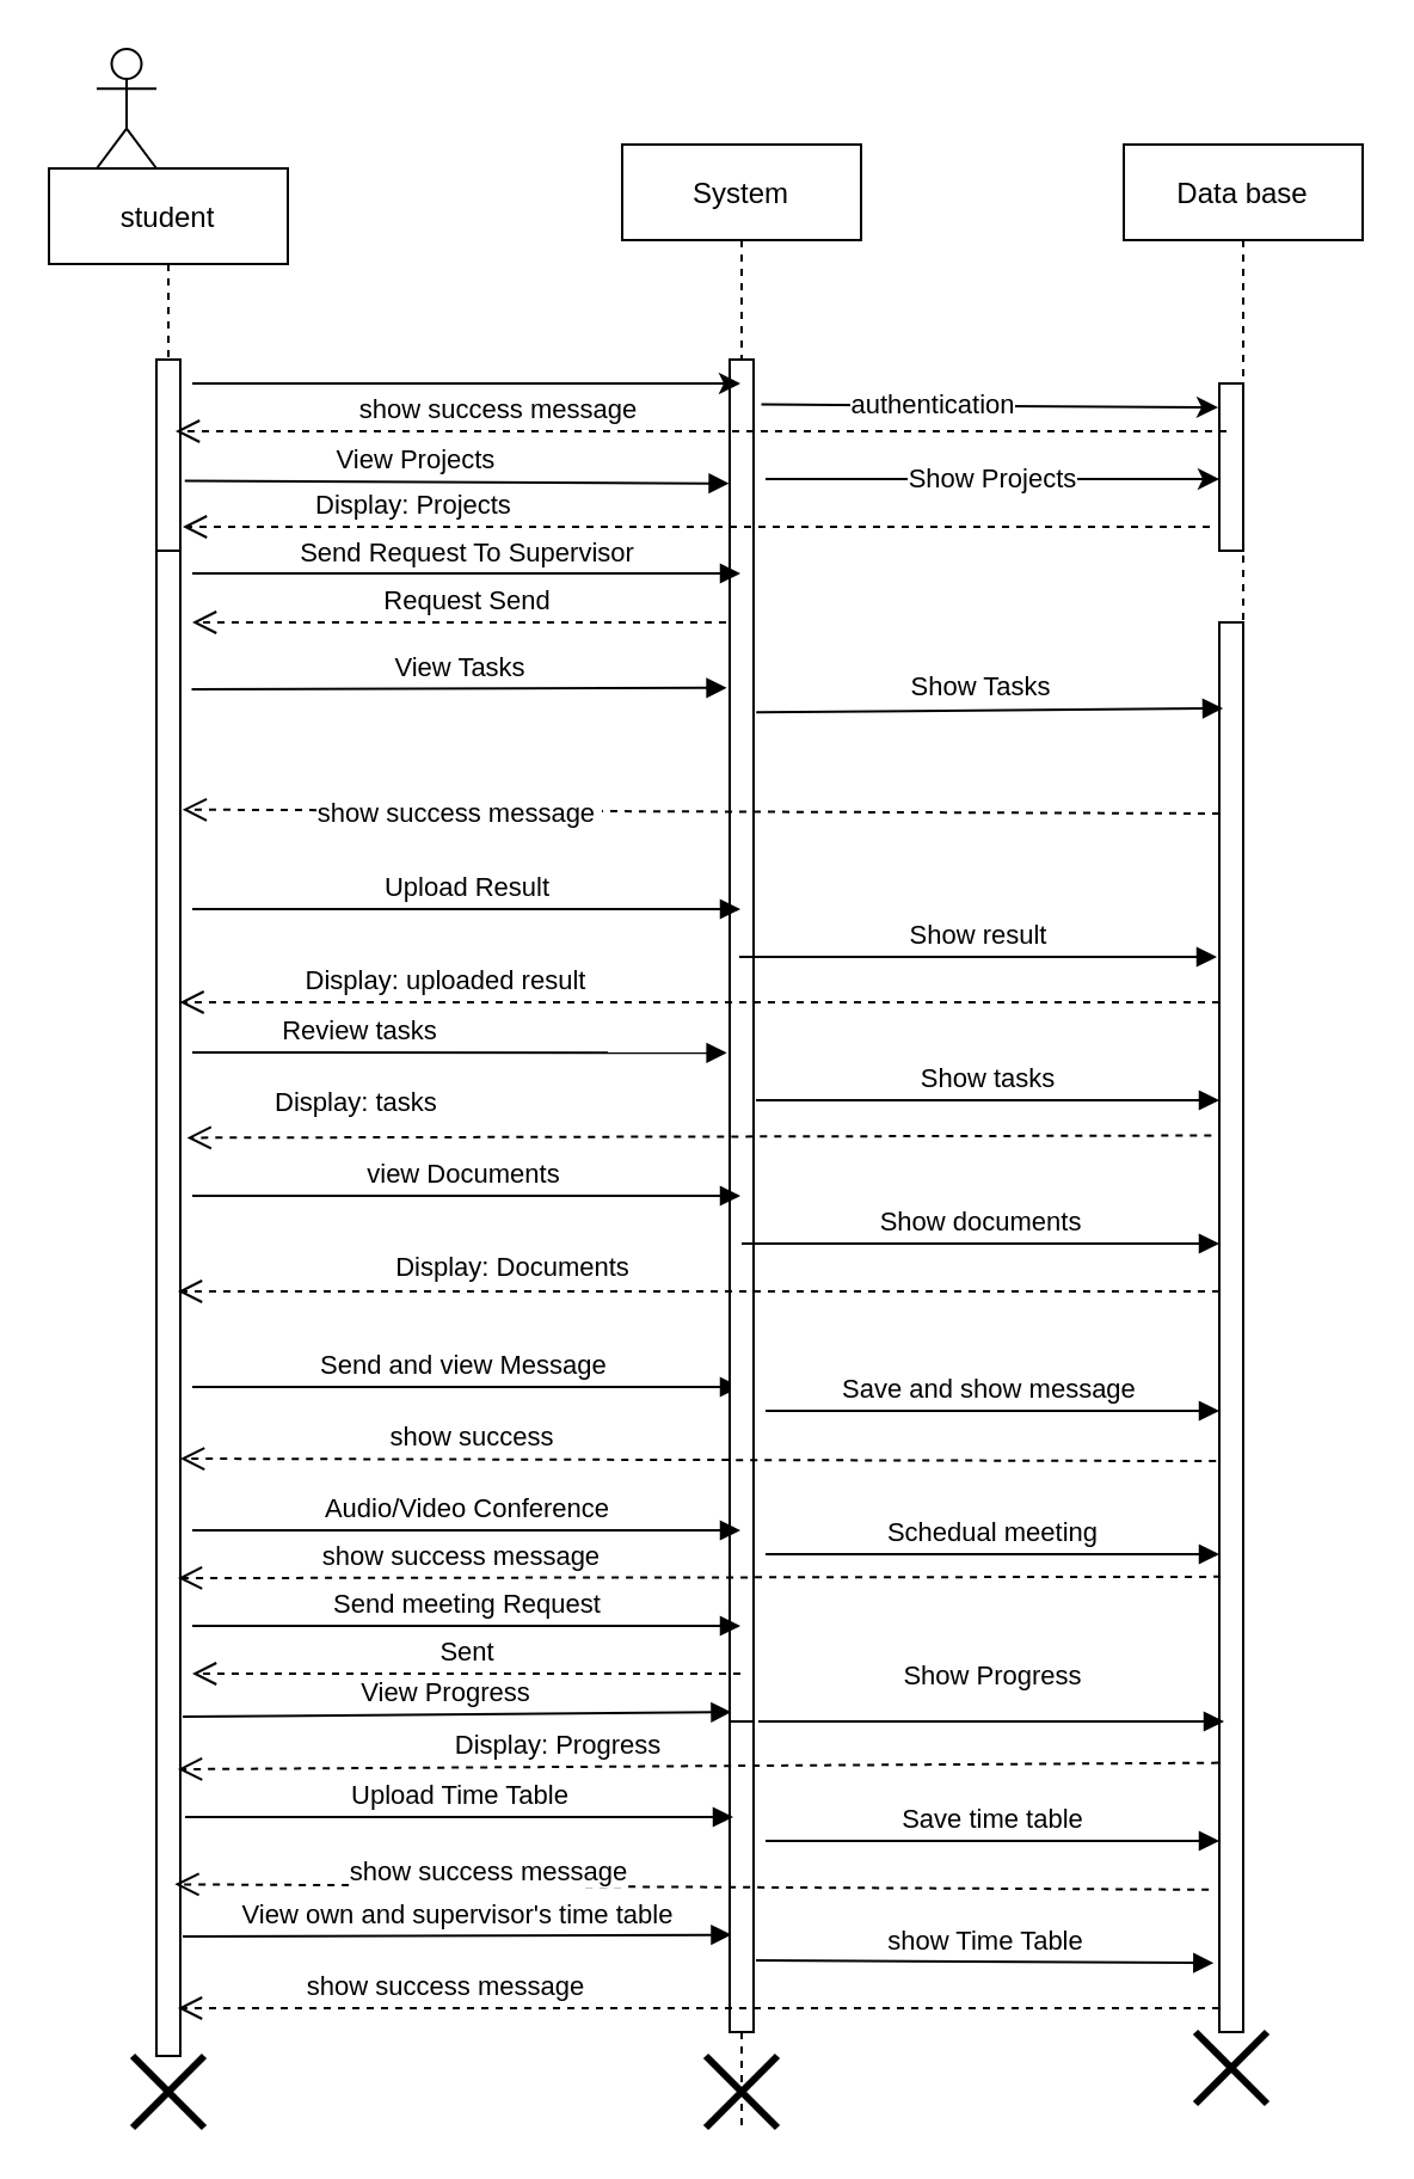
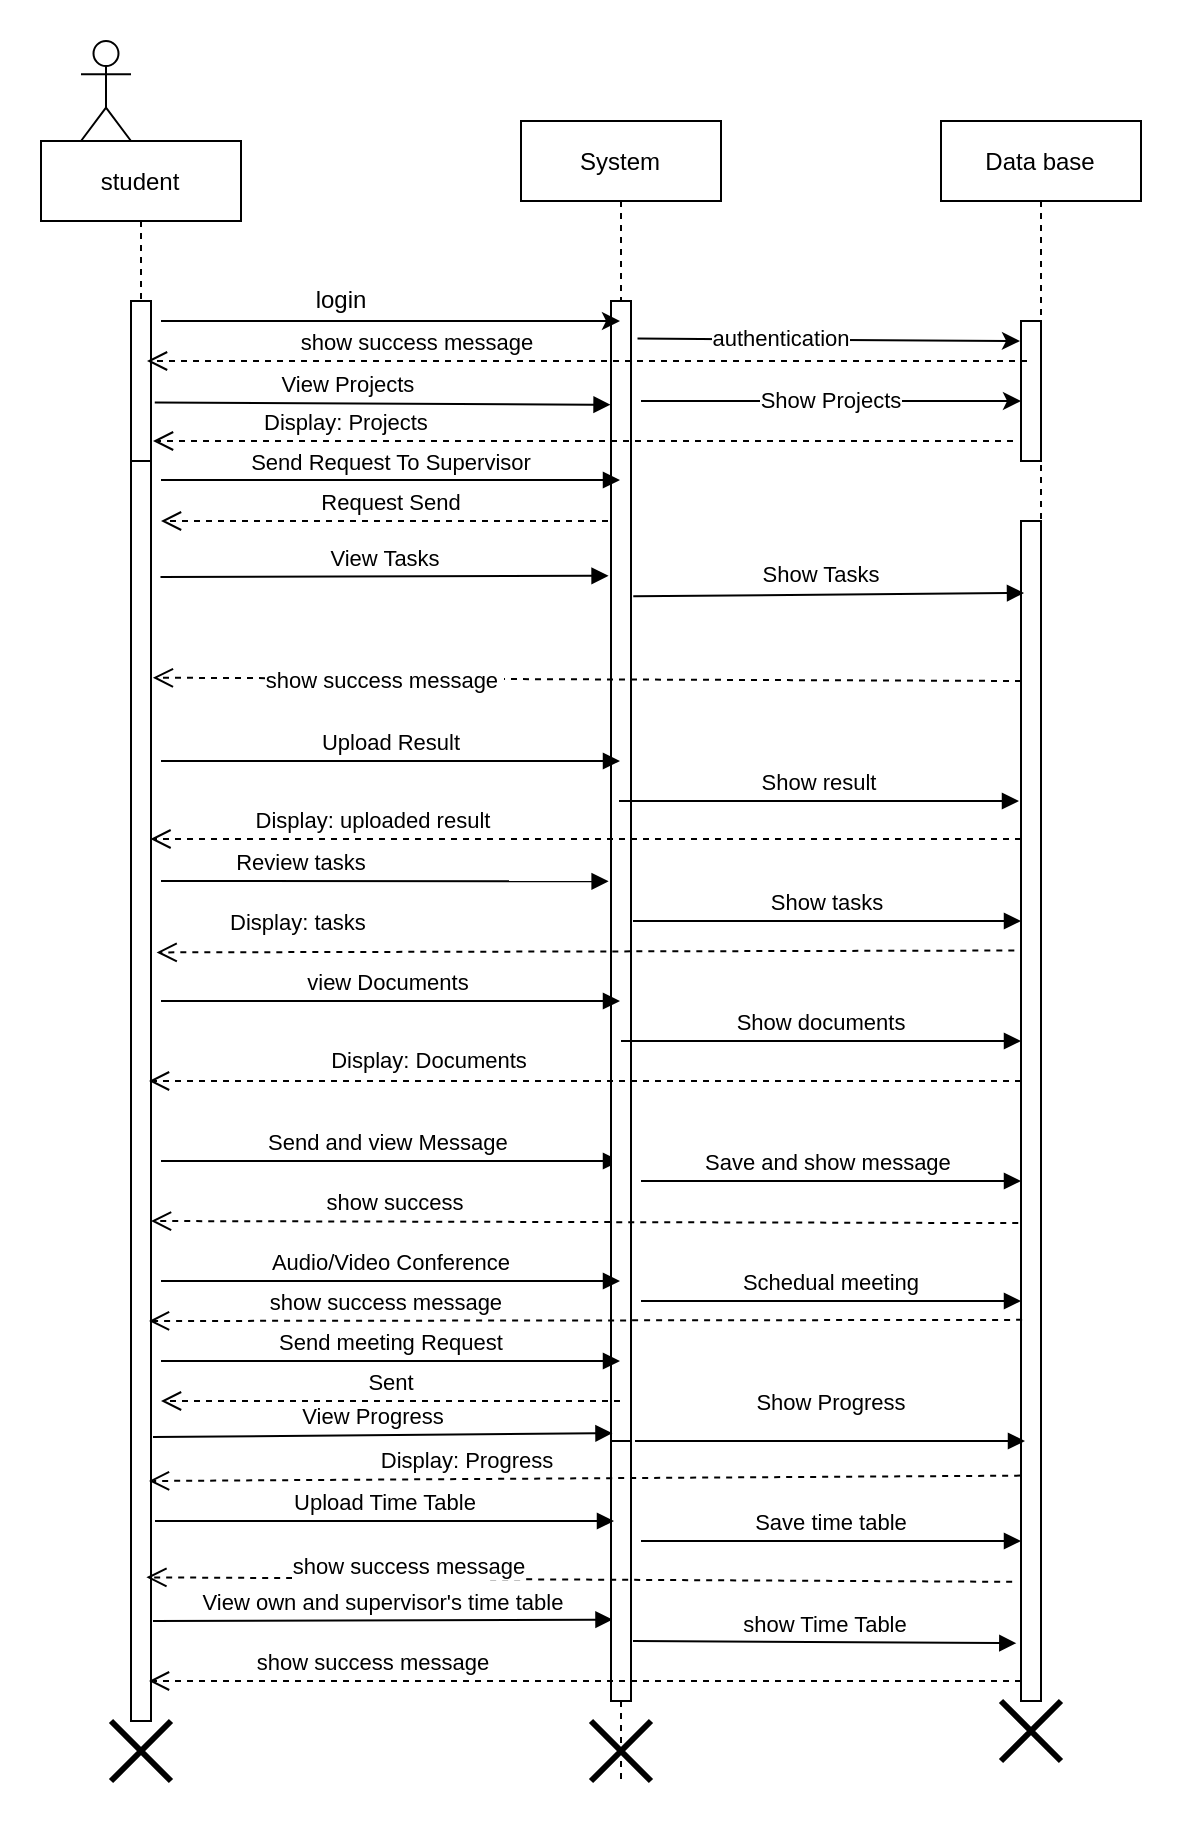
  <mxCell id="0" />
  <mxCell id="1" parent="0" />
  <mxCell id="2" value="student" style="shape=umlLifeline;perimeter=lifelinePerimeter;container=1;collapsible=0;recursiveResize=0;rounded=0;shadow=0;strokeWidth=1;" parent="1" vertex="1"><mxGeometry x="20" y="70" width="100" height="790" as="geometry" /></mxCell>
  <mxCell id="3" value="" style="points=[];perimeter=orthogonalPerimeter;rounded=0;shadow=0;strokeWidth=1;" parent="2" vertex="1"><mxGeometry x="45" y="80" width="10" height="80" as="geometry" /></mxCell>
  <mxCell id="4" value="" style="points=[];perimeter=orthogonalPerimeter;rounded=0;shadow=0;strokeWidth=1;" parent="2" vertex="1"><mxGeometry x="45" y="160" width="10" height="630" as="geometry" /></mxCell>
  <mxCell id="5" value="Request Send" style="html=1;verticalAlign=bottom;endArrow=open;dashed=1;endSize=8;rounded=0;" parent="2" source="8" edge="1"><mxGeometry relative="1" as="geometry"><mxPoint x="140" y="190" as="sourcePoint" /><mxPoint x="60" y="190" as="targetPoint" /></mxGeometry></mxCell>
  <mxCell id="6" value="Send and view Message&amp;nbsp;" style="html=1;verticalAlign=bottom;endArrow=block;rounded=0;" parent="2" target="8" edge="1"><mxGeometry width="80" relative="1" as="geometry"><mxPoint x="60" y="510" as="sourcePoint" /><mxPoint x="140" y="510" as="targetPoint" /></mxGeometry></mxCell>
  <mxCell id="7" value="View own and supervisor's time table" style="html=1;verticalAlign=bottom;endArrow=block;rounded=0;entryX=0.074;entryY=0.687;entryDx=0;entryDy=0;entryPerimeter=0;" parent="2" target="13" edge="1"><mxGeometry width="80" relative="1" as="geometry"><mxPoint x="56" y="740" as="sourcePoint" /><mxPoint x="278.81" y="738.4" as="targetPoint" /></mxGeometry></mxCell>
  <mxCell id="8" value="System" style="shape=umlLifeline;perimeter=lifelinePerimeter;container=1;collapsible=0;recursiveResize=0;rounded=0;shadow=0;strokeWidth=1;" parent="1" vertex="1"><mxGeometry x="260" y="60" width="100" height="830" as="geometry" /></mxCell>
  <mxCell id="9" value="" style="points=[];perimeter=orthogonalPerimeter;rounded=0;shadow=0;strokeWidth=1;" parent="8" vertex="1"><mxGeometry x="45" y="90" width="10" height="570" as="geometry" /></mxCell>
  <mxCell id="10" value="Save time table" style="html=1;verticalAlign=bottom;endArrow=block;rounded=0;" parent="8" edge="1"><mxGeometry width="80" relative="1" as="geometry"><mxPoint x="60" y="710" as="sourcePoint" /><mxPoint x="250" y="710" as="targetPoint" /></mxGeometry></mxCell>
  <mxCell id="11" value="show Time Table" style="html=1;verticalAlign=bottom;endArrow=block;rounded=0;entryX=-0.234;entryY=0.951;entryDx=0;entryDy=0;entryPerimeter=0;" parent="8" target="15" edge="1"><mxGeometry width="80" relative="1" as="geometry"><mxPoint x="56" y="760" as="sourcePoint" /><mxPoint x="246" y="762.27" as="targetPoint" /></mxGeometry></mxCell>
  <mxCell id="12" value="" style="shape=umlDestroy;whiteSpace=wrap;html=1;strokeWidth=3;" parent="8" vertex="1"><mxGeometry x="35" y="800" width="30" height="30" as="geometry" /></mxCell>
  <mxCell id="13" value="" style="html=1;points=[];perimeter=orthogonalPerimeter;" parent="8" vertex="1"><mxGeometry x="45" y="660" width="10" height="130" as="geometry" /></mxCell>
  <mxCell id="14" value="Data base" style="shape=umlLifeline;perimeter=lifelinePerimeter;container=1;collapsible=0;recursiveResize=0;rounded=0;shadow=0;strokeWidth=1;" parent="1" vertex="1"><mxGeometry x="470" y="60" width="100" height="790" as="geometry" /></mxCell>
  <mxCell id="15" value="" style="points=[];perimeter=orthogonalPerimeter;rounded=0;shadow=0;strokeWidth=1;" parent="14" vertex="1"><mxGeometry x="40" y="200" width="10" height="590" as="geometry" /></mxCell>
  <mxCell id="16" value="" style="html=1;points=[];perimeter=orthogonalPerimeter;" parent="14" vertex="1"><mxGeometry x="40" y="100" width="10" height="70" as="geometry" /></mxCell>
  <mxCell id="17" value="Show Projects" style="endArrow=classic;html=1;rounded=0;" parent="1" edge="1"><mxGeometry relative="1" as="geometry"><mxPoint x="320" y="200" as="sourcePoint" /><mxPoint x="510" y="200" as="targetPoint" /></mxGeometry></mxCell>
  <mxCell id="18" value="View Projects&amp;nbsp;" style="html=1;verticalAlign=bottom;endArrow=block;rounded=0;entryX=-0.022;entryY=0.091;entryDx=0;entryDy=0;entryPerimeter=0;exitX=1.189;exitY=0.634;exitDx=0;exitDy=0;exitPerimeter=0;" parent="1" target="9" edge="1" source="3"><mxGeometry x="-0.143" width="80" relative="1" as="geometry"><mxPoint x="80" y="202" as="sourcePoint" /><mxPoint x="150" y="180" as="targetPoint" /><Array as="points" /><mxPoint as="offset" /></mxGeometry></mxCell>
  <mxCell id="19" value="Display: Projects&amp;nbsp;" style="html=1;verticalAlign=bottom;endArrow=open;dashed=1;endSize=8;rounded=0;" parent="1" edge="1"><mxGeometry x="0.545" relative="1" as="geometry"><mxPoint x="506" y="220" as="sourcePoint" /><mxPoint x="76" y="220" as="targetPoint" /><mxPoint as="offset" /></mxGeometry></mxCell>
  <mxCell id="20" value="Send Request To Supervisor" style="html=1;verticalAlign=bottom;endArrow=block;rounded=0;" parent="1" target="8" edge="1"><mxGeometry width="80" relative="1" as="geometry"><mxPoint x="80" y="239.5" as="sourcePoint" /><mxPoint x="160" y="239.5" as="targetPoint" /></mxGeometry></mxCell>
  <mxCell id="21" value="View Tasks" style="html=1;verticalAlign=bottom;endArrow=block;rounded=0;entryX=-0.122;entryY=0.241;entryDx=0;entryDy=0;entryPerimeter=0;exitX=1.474;exitY=0.092;exitDx=0;exitDy=0;exitPerimeter=0;" parent="1" source="4" target="9" edge="1"><mxGeometry width="80" relative="1" as="geometry"><mxPoint x="80" y="300" as="sourcePoint" /><mxPoint x="160" y="300" as="targetPoint" /></mxGeometry></mxCell>
  <mxCell id="22" value="" style="html=1;verticalAlign=bottom;endArrow=open;dashed=1;endSize=8;rounded=0;entryX=1.093;entryY=0.172;entryDx=0;entryDy=0;entryPerimeter=0;" parent="1" edge="1" target="4"><mxGeometry x="0.387" relative="1" as="geometry"><mxPoint x="510" y="340" as="sourcePoint" /><mxPoint x="80" y="340" as="targetPoint" /><mxPoint as="offset" /></mxGeometry></mxCell>
  <mxCell id="23" value="show success message&amp;nbsp;" style="edgeLabel;html=1;align=center;verticalAlign=middle;resizable=0;points=[];" vertex="1" connectable="0" parent="22"><mxGeometry x="0.468" y="1" relative="1" as="geometry"><mxPoint x="1" as="offset" /></mxGeometry></mxCell>
  <mxCell id="24" value="Show Tasks" style="html=1;verticalAlign=bottom;endArrow=block;rounded=0;entryX=0.151;entryY=0.061;entryDx=0;entryDy=0;entryPerimeter=0;exitX=1.512;exitY=0.259;exitDx=0;exitDy=0;exitPerimeter=0;" parent="1" target="15" edge="1"><mxGeometry x="-0.039" y="1" width="80" relative="1" as="geometry"><mxPoint x="316.12" y="297.63" as="sourcePoint" /><mxPoint x="503.62" y="295.99" as="targetPoint" /><mxPoint as="offset" /></mxGeometry></mxCell>
  <mxCell id="25" value="Upload Result" style="html=1;verticalAlign=bottom;endArrow=block;rounded=0;" parent="1" target="8" edge="1"><mxGeometry width="80" relative="1" as="geometry"><mxPoint x="80" y="380" as="sourcePoint" /><mxPoint x="160" y="380" as="targetPoint" /></mxGeometry></mxCell>
  <mxCell id="26" value="Display: uploaded result" style="html=1;verticalAlign=bottom;endArrow=open;dashed=1;endSize=8;rounded=0;entryX=0.974;entryY=0.3;entryDx=0;entryDy=0;entryPerimeter=0;" parent="1" target="4" edge="1"><mxGeometry x="0.487" relative="1" as="geometry"><mxPoint x="510" y="419" as="sourcePoint" /><mxPoint x="80" y="410" as="targetPoint" /><mxPoint as="offset" /></mxGeometry></mxCell>
  <mxCell id="27" value="Review tasks" style="html=1;verticalAlign=bottom;endArrow=block;rounded=0;entryX=-0.119;entryY=0.509;entryDx=0;entryDy=0;entryPerimeter=0;" parent="1" target="9" edge="1"><mxGeometry x="-0.374" width="80" relative="1" as="geometry"><mxPoint x="80" y="440" as="sourcePoint" /><mxPoint x="160" y="450" as="targetPoint" /><mxPoint as="offset" /></mxGeometry></mxCell>
  <mxCell id="28" value="Show result" style="html=1;verticalAlign=bottom;endArrow=block;rounded=0;" parent="1" edge="1"><mxGeometry width="80" relative="1" as="geometry"><mxPoint x="309" y="400" as="sourcePoint" /><mxPoint x="509" y="400" as="targetPoint" /></mxGeometry></mxCell>
  <mxCell id="29" value="Display: tasks&amp;nbsp;" style="html=1;verticalAlign=bottom;endArrow=open;dashed=1;endSize=8;rounded=0;entryX=1.281;entryY=0.39;entryDx=0;entryDy=0;entryPerimeter=0;exitX=-0.334;exitY=0.364;exitDx=0;exitDy=0;exitPerimeter=0;" parent="1" source="15" target="4" edge="1"><mxGeometry x="0.663" y="-6" relative="1" as="geometry"><mxPoint x="500" y="474.5" as="sourcePoint" /><mxPoint x="90" y="475" as="targetPoint" /><mxPoint as="offset" /></mxGeometry></mxCell>
  <mxCell id="30" value="Show tasks" style="html=1;verticalAlign=bottom;endArrow=block;rounded=0;" parent="1" edge="1"><mxGeometry width="80" relative="1" as="geometry"><mxPoint x="316" y="460" as="sourcePoint" /><mxPoint x="510" y="460" as="targetPoint" /></mxGeometry></mxCell>
  <mxCell id="31" value="view Documents&amp;nbsp;" style="html=1;verticalAlign=bottom;endArrow=block;rounded=0;" parent="1" target="8" edge="1"><mxGeometry width="80" relative="1" as="geometry"><mxPoint x="80" y="500" as="sourcePoint" /><mxPoint x="160" y="500" as="targetPoint" /></mxGeometry></mxCell>
  <mxCell id="32" value="Show documents" style="html=1;verticalAlign=bottom;endArrow=block;rounded=0;" parent="1" edge="1"><mxGeometry width="80" relative="1" as="geometry"><mxPoint x="310" y="520" as="sourcePoint" /><mxPoint x="510" y="520" as="targetPoint" /></mxGeometry></mxCell>
  <mxCell id="33" value="Display: Documents" style="html=1;verticalAlign=bottom;endArrow=open;dashed=1;endSize=8;rounded=0;" parent="1" edge="1"><mxGeometry x="0.36" y="-1" relative="1" as="geometry"><mxPoint x="510" y="540" as="sourcePoint" /><mxPoint x="74" y="540" as="targetPoint" /><mxPoint as="offset" /></mxGeometry></mxCell>
  <mxCell id="34" value="Save and show message&amp;nbsp;" style="html=1;verticalAlign=bottom;endArrow=block;rounded=0;" parent="1" edge="1"><mxGeometry width="80" relative="1" as="geometry"><mxPoint x="320" y="590" as="sourcePoint" /><mxPoint x="510" y="590" as="targetPoint" /></mxGeometry></mxCell>
  <mxCell id="35" value="show success" style="html=1;verticalAlign=bottom;endArrow=open;dashed=1;endSize=8;rounded=0;exitX=-0.138;exitY=0.595;exitDx=0;exitDy=0;exitPerimeter=0;" parent="1" source="15" edge="1"><mxGeometry x="0.44" relative="1" as="geometry"><mxPoint x="501.66" y="613.41" as="sourcePoint" /><mxPoint x="75" y="610" as="targetPoint" /><mxPoint as="offset" /></mxGeometry></mxCell>
  <mxCell id="36" value="Audio/Video Conference" style="html=1;verticalAlign=bottom;endArrow=block;rounded=0;" parent="1" target="8" edge="1"><mxGeometry width="80" relative="1" as="geometry"><mxPoint x="80" y="640" as="sourcePoint" /><mxPoint x="160" y="640" as="targetPoint" /><mxPoint as="offset" /></mxGeometry></mxCell>
  <mxCell id="37" value="Schedual meeting" style="html=1;verticalAlign=bottom;endArrow=block;rounded=0;" parent="1" edge="1"><mxGeometry width="80" relative="1" as="geometry"><mxPoint x="320" y="650" as="sourcePoint" /><mxPoint x="510" y="650" as="targetPoint" /></mxGeometry></mxCell>
  <mxCell id="38" value="show success message&amp;nbsp;" style="html=1;verticalAlign=bottom;endArrow=open;dashed=1;endSize=8;rounded=0;exitX=0.055;exitY=0.677;exitDx=0;exitDy=0;exitPerimeter=0;" parent="1" source="15" edge="1"><mxGeometry x="0.454" relative="1" as="geometry"><mxPoint x="513.5" y="660" as="sourcePoint" /><mxPoint x="74" y="660" as="targetPoint" /><mxPoint as="offset" /></mxGeometry></mxCell>
  <mxCell id="39" value="View Progress" style="html=1;verticalAlign=bottom;endArrow=block;rounded=0;entryX=0.074;entryY=-0.03;entryDx=0;entryDy=0;entryPerimeter=0;" parent="1" target="13" edge="1"><mxGeometry x="-0.041" width="80" relative="1" as="geometry"><mxPoint x="76" y="718" as="sourcePoint" /><mxPoint x="302.5" y="718.25" as="targetPoint" /><mxPoint as="offset" /></mxGeometry></mxCell>
  <mxCell id="40" value="Show Progress" style="html=1;verticalAlign=bottom;endArrow=block;rounded=0;" parent="1" edge="1"><mxGeometry y="10" width="80" relative="1" as="geometry"><mxPoint x="317" y="720" as="sourcePoint" /><mxPoint x="512" y="720" as="targetPoint" /><mxPoint as="offset" /></mxGeometry></mxCell>
  <mxCell id="41" value="Upload Time Table" style="html=1;verticalAlign=bottom;endArrow=block;rounded=0;" parent="1" edge="1"><mxGeometry width="80" relative="1" as="geometry"><mxPoint x="77" y="760" as="sourcePoint" /><mxPoint x="306.5" y="760" as="targetPoint" /></mxGeometry></mxCell>
  <mxCell id="42" value="show success message" style="html=1;verticalAlign=bottom;endArrow=open;dashed=1;endSize=8;rounded=0;exitX=-0.142;exitY=0.899;exitDx=0;exitDy=0;exitPerimeter=0;entryX=1.07;entryY=0.886;entryDx=0;entryDy=0;entryPerimeter=0;" parent="1" edge="1"><mxGeometry x="0.396" y="3" relative="1" as="geometry"><mxPoint x="505.58" y="790.41" as="sourcePoint" /><mxPoint x="72.7" y="788.18" as="targetPoint" /><mxPoint as="offset" /></mxGeometry></mxCell>
  <mxCell id="43" value="Display: Progress" style="html=1;verticalAlign=bottom;endArrow=open;dashed=1;endSize=8;rounded=0;exitX=-0.042;exitY=0.809;exitDx=0;exitDy=0;exitPerimeter=0;" parent="1" source="15" edge="1"><mxGeometry x="0.271" relative="1" as="geometry"><mxPoint x="503.55" y="739.67" as="sourcePoint" /><mxPoint x="74" y="740" as="targetPoint" /><mxPoint as="offset" /></mxGeometry></mxCell>
  <mxCell id="44" value="Send meeting Request" style="html=1;verticalAlign=bottom;endArrow=block;rounded=0;" parent="1" target="8" edge="1"><mxGeometry width="80" relative="1" as="geometry"><mxPoint x="80" y="680" as="sourcePoint" /><mxPoint x="160" y="680" as="targetPoint" /></mxGeometry></mxCell>
  <mxCell id="45" value="Sent" style="html=1;verticalAlign=bottom;endArrow=open;dashed=1;endSize=8;rounded=0;" parent="1" source="8" edge="1"><mxGeometry relative="1" as="geometry"><mxPoint x="160" y="700" as="sourcePoint" /><mxPoint x="80" y="700" as="targetPoint" /></mxGeometry></mxCell>
  <mxCell id="46" value="" style="shape=umlDestroy;whiteSpace=wrap;html=1;strokeWidth=3;" parent="1" vertex="1"><mxGeometry x="55" y="860" width="30" height="30" as="geometry" /></mxCell>
  <mxCell id="47" value="" style="shape=umlDestroy;whiteSpace=wrap;html=1;strokeWidth=3;" parent="1" vertex="1"><mxGeometry x="500" y="850" width="30" height="30" as="geometry" /></mxCell>
  <mxCell id="48" value="" style="shape=umlActor;verticalLabelPosition=bottom;verticalAlign=top;html=1;outlineConnect=0;" parent="1" vertex="1"><mxGeometry x="40" width="25" height="50" as="geometry" y="20" /></mxCell>
  <mxCell id="49" value="" style="endArrow=classic;html=1;rounded=0;exitX=1.5;exitY=0.125;exitDx=0;exitDy=0;exitPerimeter=0;" edge="1" parent="1" source="3" target="8"><mxGeometry width="50" height="50" relative="1" as="geometry"><mxPoint x="150" y="330" as="sourcePoint" /><mxPoint x="200" y="280" as="targetPoint" /></mxGeometry></mxCell>
+ <mxCell id="50" value="login" style="text;html=1;align=center;verticalAlign=middle;resizable=0;points=[];autosize=1;strokeColor=none;fillColor=none;" vertex="1" parent="1"><mxGeometry x="145" y="135" width="50" height="30" as="geometry" /></mxCell>
  <mxCell id="51" value="" style="endArrow=classic;html=1;rounded=0;exitX=1.324;exitY=0.033;exitDx=0;exitDy=0;exitPerimeter=0;" edge="1" parent="1" source="9"><mxGeometry width="50" height="50" relative="1" as="geometry"><mxPoint x="320" y="170" as="sourcePoint" /><mxPoint x="509.5" y="170" as="targetPoint" /></mxGeometry></mxCell>
  <mxCell id="52" value="authentication" style="edgeLabel;html=1;align=center;verticalAlign=middle;resizable=0;points=[];" vertex="1" connectable="0" parent="51"><mxGeometry x="-0.26" y="1" relative="1" as="geometry"><mxPoint as="offset" /></mxGeometry></mxCell>
  <mxCell id="53" value="show success message" style="html=1;verticalAlign=bottom;endArrow=open;dashed=1;endSize=8;rounded=0;" edge="1" parent="1"><mxGeometry x="0.387" relative="1" as="geometry"><mxPoint x="513" y="180" as="sourcePoint" /><mxPoint x="73" y="180" as="targetPoint" /><mxPoint as="offset" /></mxGeometry></mxCell>
  <mxCell id="54" value="show success message" style="html=1;verticalAlign=bottom;endArrow=open;dashed=1;endSize=8;rounded=0;" parent="1" edge="1"><mxGeometry x="0.488" relative="1" as="geometry"><mxPoint x="510" y="840" as="sourcePoint" /><mxPoint x="74" y="840" as="targetPoint" /><mxPoint as="offset" /></mxGeometry></mxCell>
